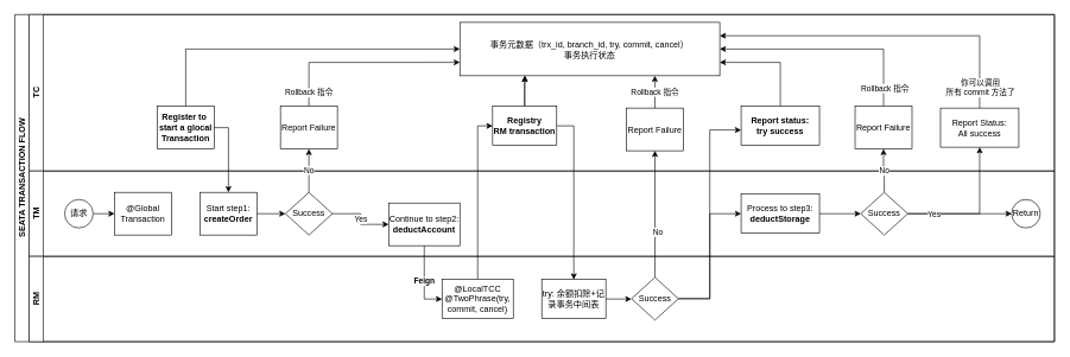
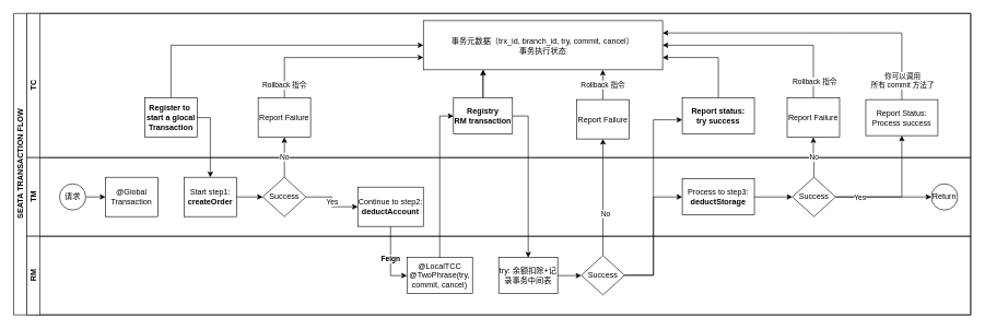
  <mxCell id="0" />
  <mxCell id="1" parent="0" />
  <mxCell id="2" value="SEATA TRANSACTION FLOW" style="swimlane;html=1;childLayout=stackLayout;resizeParent=1;resizeParentMax=0;horizontal=0;startSize=20;horizontalStack=0;" parent="1" vertex="1"><mxGeometry x="20" y="20" width="1460" height="460" as="geometry" /></mxCell>
  <mxCell id="3" value="TC" style="swimlane;html=1;startSize=20;horizontal=0;" parent="2" vertex="1"><mxGeometry x="20" width="1440" height="220" as="geometry" /></mxCell>
  <mxCell id="4" style="edgeStyle=orthogonalEdgeStyle;rounded=0;orthogonalLoop=1;jettySize=auto;html=1;exitX=0.5;exitY=0;exitDx=0;exitDy=0;entryX=0.5;entryY=1;entryDx=0;entryDy=0;" edge="1" parent="3" source="5" target="21"><mxGeometry relative="1" as="geometry" /></mxCell>
  <mxCell id="5" value="Register to&amp;nbsp;&lt;br&gt;start a glocal&lt;br&gt;Transaction" style="rounded=0;whiteSpace=wrap;html=1;fontFamily=Helvetica;fontSize=12;fontColor=#000000;align=center;fontStyle=1" parent="3" vertex="1"><mxGeometry x="180" y="129" width="80" height="60" as="geometry" /></mxCell>
  <mxCell id="6" value="Rollback 指令" style="edgeStyle=orthogonalEdgeStyle;rounded=0;orthogonalLoop=1;jettySize=auto;html=1;exitX=0.5;exitY=0;exitDx=0;exitDy=0;entryX=0.75;entryY=1;entryDx=0;entryDy=0;" edge="1" parent="3" source="7" target="21"><mxGeometry x="-0.861" relative="1" as="geometry"><mxPoint as="offset" /></mxGeometry></mxCell>
  <mxCell id="7" value="Report Failure" style="rounded=0;whiteSpace=wrap;html=1;fontFamily=Helvetica;fontSize=12;fontColor=#000000;align=center;" parent="3" vertex="1"><mxGeometry x="353" y="129" width="80" height="60" as="geometry" /></mxCell>
  <mxCell id="8" style="edgeStyle=orthogonalEdgeStyle;rounded=0;orthogonalLoop=1;jettySize=auto;html=1;exitX=0;exitY=0.5;exitDx=0;exitDy=0;entryX=1;entryY=0.75;entryDx=0;entryDy=0;" edge="1" parent="3" source="10" target="21"><mxGeometry relative="1" as="geometry" /></mxCell>
  <mxCell id="9" style="edgeStyle=orthogonalEdgeStyle;rounded=0;orthogonalLoop=1;jettySize=auto;html=1;exitX=0;exitY=0.5;exitDx=0;exitDy=0;entryX=1;entryY=0.75;entryDx=0;entryDy=0;" edge="1" parent="3" source="10" target="21"><mxGeometry relative="1" as="geometry" /></mxCell>
  <mxCell id="10" value="Registry&lt;br&gt;RM transaction" style="rounded=0;whiteSpace=wrap;html=1;fontFamily=Helvetica;fontSize=12;fontColor=#000000;align=center;direction=south;fontStyle=1" parent="3" vertex="1"><mxGeometry x="651" y="129" width="90" height="55" as="geometry" /></mxCell>
  <mxCell id="11" style="edgeStyle=orthogonalEdgeStyle;rounded=0;orthogonalLoop=1;jettySize=auto;html=1;exitX=0;exitY=0.5;exitDx=0;exitDy=0;entryX=0.75;entryY=0;entryDx=0;entryDy=0;" edge="1" parent="3" source="12" target="21"><mxGeometry relative="1" as="geometry" /></mxCell>
  <mxCell id="12" value="Report status:&lt;br&gt;try success" style="rounded=0;whiteSpace=wrap;html=1;fontFamily=Helvetica;fontSize=12;fontColor=#000000;align=center;direction=south;fontStyle=1" parent="3" vertex="1"><mxGeometry x="1000" y="129" width="110" height="55" as="geometry" /></mxCell>
  <mxCell id="13" value="Rollback 指令" style="edgeStyle=orthogonalEdgeStyle;rounded=0;orthogonalLoop=1;jettySize=auto;html=1;exitX=0.5;exitY=0;exitDx=0;exitDy=0;entryX=1;entryY=0.25;entryDx=0;entryDy=0;" edge="1" parent="3" source="14" target="21"><mxGeometry relative="1" as="geometry" /></mxCell>
  <mxCell id="14" value="Report Failure" style="rounded=0;whiteSpace=wrap;html=1;fontFamily=Helvetica;fontSize=12;fontColor=#000000;align=center;" parent="3" vertex="1"><mxGeometry x="839" y="131.5" width="80" height="60" as="geometry" /></mxCell>
  <mxCell id="15" style="edgeStyle=orthogonalEdgeStyle;rounded=0;orthogonalLoop=1;jettySize=auto;html=1;exitX=0.5;exitY=0;exitDx=0;exitDy=0;entryX=0.5;entryY=0;entryDx=0;entryDy=0;" edge="1" parent="3" source="17" target="21"><mxGeometry relative="1" as="geometry" /></mxCell>
  <mxCell id="16" value="Rollback 指令" style="edgeLabel;html=1;align=center;verticalAlign=middle;resizable=0;points=[];" vertex="1" connectable="0" parent="15"><mxGeometry x="-0.648" relative="1" as="geometry"><mxPoint x="1" y="29" as="offset" /></mxGeometry></mxCell>
  <mxCell id="17" value="Report Failure" style="rounded=0;whiteSpace=wrap;html=1;fontFamily=Helvetica;fontSize=12;fontColor=#000000;align=center;" parent="3" vertex="1"><mxGeometry x="1160" y="129" width="80" height="60" as="geometry" /></mxCell>
  <mxCell id="18" style="edgeStyle=orthogonalEdgeStyle;rounded=0;orthogonalLoop=1;jettySize=auto;html=1;exitX=0;exitY=0.5;exitDx=0;exitDy=0;entryX=0.25;entryY=0;entryDx=0;entryDy=0;" edge="1" parent="3" source="20" target="21"><mxGeometry relative="1" as="geometry" /></mxCell>
  <mxCell id="19" value="你可以调用&lt;br&gt;所有 commit 方法了" style="edgeLabel;html=1;align=center;verticalAlign=middle;resizable=0;points=[];" vertex="1" connectable="0" parent="18"><mxGeometry x="-0.835" y="4" relative="1" as="geometry"><mxPoint x="4" y="10" as="offset" /></mxGeometry></mxCell>
- <mxCell id="20" value="Report Status:&lt;br&gt;All success" style="rounded=0;whiteSpace=wrap;html=1;fontFamily=Helvetica;fontSize=12;fontColor=#000000;align=center;direction=south;" parent="3" vertex="1"><mxGeometry x="1280" y="131.5" width="110" height="55" as="geometry" /></mxCell>
+ <mxCell id="20" value="Report Status:&lt;br&gt;Process success" style="rounded=0;whiteSpace=wrap;html=1;fontFamily=Helvetica;fontSize=12;fontColor=#000000;align=center;direction=south;" parent="3" vertex="1"><mxGeometry x="1280" y="131.5" width="110" height="55" as="geometry" /></mxCell>
  <mxCell id="21" value="事务元数据（trx_id, branch_id, try, commit, cancel）&lt;br&gt;事务执行状态" style="rounded=0;whiteSpace=wrap;html=1;fontFamily=Helvetica;fontSize=12;fontColor=#000000;align=center;direction=south;" vertex="1" parent="3"><mxGeometry x="605" y="11" width="365" height="75" as="geometry" /></mxCell>
  <mxCell id="22" value="TM" style="swimlane;html=1;startSize=20;horizontal=0;" parent="2" vertex="1"><mxGeometry x="20" y="220" width="1440" height="120" as="geometry" /></mxCell>
  <mxCell id="23" value="@Global&lt;br&gt;Transaction" style="rounded=0;whiteSpace=wrap;html=1;fontFamily=Helvetica;fontSize=12;fontColor=#000000;align=center;" parent="22" vertex="1"><mxGeometry x="120" y="30" width="80" height="60" as="geometry" /></mxCell>
  <mxCell id="24" style="edgeStyle=orthogonalEdgeStyle;rounded=0;orthogonalLoop=1;jettySize=auto;html=1;exitX=1;exitY=0.5;exitDx=0;exitDy=0;entryX=0;entryY=0.5;entryDx=0;entryDy=0;" edge="1" parent="22" source="25" target="23"><mxGeometry relative="1" as="geometry" /></mxCell>
  <mxCell id="25" value="请求" style="ellipse;whiteSpace=wrap;html=1;" parent="22" vertex="1"><mxGeometry x="50" y="40" width="40" height="40" as="geometry" /></mxCell>
  <mxCell id="26" style="edgeStyle=orthogonalEdgeStyle;rounded=0;orthogonalLoop=1;jettySize=auto;html=1;exitX=1;exitY=0.5;exitDx=0;exitDy=0;entryX=0;entryY=0.5;entryDx=0;entryDy=0;" parent="22" source="27" target="29" edge="1"><mxGeometry relative="1" as="geometry" /></mxCell>
  <mxCell id="27" value="Start step1:&lt;br&gt;&lt;b&gt;createOrder&lt;/b&gt;" style="rounded=0;whiteSpace=wrap;html=1;fontFamily=Helvetica;fontSize=12;fontColor=#000000;align=center;" parent="22" vertex="1"><mxGeometry x="240" y="30" width="80" height="60" as="geometry" /></mxCell>
  <mxCell id="28" value="Yes" style="edgeStyle=orthogonalEdgeStyle;rounded=0;orthogonalLoop=1;jettySize=auto;html=1;exitX=1;exitY=0.5;exitDx=0;exitDy=0;entryX=0;entryY=0.5;entryDx=0;entryDy=0;" parent="22" source="29" target="30" edge="1"><mxGeometry relative="1" as="geometry" /></mxCell>
  <mxCell id="29" value="Success" style="rhombus;whiteSpace=wrap;html=1;fontFamily=Helvetica;fontSize=12;fontColor=#000000;align=center;" parent="22" vertex="1"><mxGeometry x="360" y="30" width="66" height="60" as="geometry" /></mxCell>
  <mxCell id="30" value="Continue to step2:&lt;br&gt;&lt;b&gt;deductAccount&lt;/b&gt;" style="rounded=0;whiteSpace=wrap;html=1;fontFamily=Helvetica;fontSize=12;fontColor=#000000;align=center;" parent="22" vertex="1"><mxGeometry x="505" y="45" width="100" height="60" as="geometry" /></mxCell>
  <mxCell id="31" style="edgeStyle=orthogonalEdgeStyle;rounded=0;orthogonalLoop=1;jettySize=auto;html=1;exitX=0.5;exitY=0;exitDx=0;exitDy=0;entryX=0;entryY=0.5;entryDx=0;entryDy=0;" parent="22" source="32" target="34" edge="1"><mxGeometry relative="1" as="geometry" /></mxCell>
  <mxCell id="32" value="Process to step3:&lt;br&gt;&lt;b&gt;deductStorage&lt;/b&gt;" style="rounded=0;whiteSpace=wrap;html=1;fontFamily=Helvetica;fontSize=12;fontColor=#000000;align=center;direction=south;" parent="22" vertex="1"><mxGeometry x="1000" y="32.5" width="110" height="55" as="geometry" /></mxCell>
  <mxCell id="33" style="edgeStyle=orthogonalEdgeStyle;rounded=0;orthogonalLoop=1;jettySize=auto;html=1;exitX=1;exitY=0.5;exitDx=0;exitDy=0;entryX=0;entryY=0.5;entryDx=0;entryDy=0;" edge="1" parent="22" source="34" target="35"><mxGeometry relative="1" as="geometry" /></mxCell>
  <mxCell id="34" value="Success" style="rhombus;whiteSpace=wrap;html=1;fontFamily=Helvetica;fontSize=12;fontColor=#000000;align=center;" parent="22" vertex="1"><mxGeometry x="1168" y="30" width="66" height="60" as="geometry" /></mxCell>
  <mxCell id="35" value="Return" style="ellipse;whiteSpace=wrap;html=1;" vertex="1" parent="22"><mxGeometry x="1380" y="40" width="40" height="40" as="geometry" /></mxCell>
  <mxCell id="36" value="No" style="edgeStyle=orthogonalEdgeStyle;rounded=0;orthogonalLoop=1;jettySize=auto;html=1;exitX=0.5;exitY=0;exitDx=0;exitDy=0;entryX=0.5;entryY=1;entryDx=0;entryDy=0;" parent="2" source="29" target="7" edge="1"><mxGeometry relative="1" as="geometry" /></mxCell>
  <mxCell id="37" value="Feign" style="edgeStyle=orthogonalEdgeStyle;rounded=0;orthogonalLoop=1;jettySize=auto;html=1;exitX=0.5;exitY=1;exitDx=0;exitDy=0;entryX=0.5;entryY=1;entryDx=0;entryDy=0;fontStyle=1" parent="2" source="30" target="49" edge="1"><mxGeometry relative="1" as="geometry" /></mxCell>
  <mxCell id="38" style="edgeStyle=orthogonalEdgeStyle;rounded=0;orthogonalLoop=1;jettySize=auto;html=1;exitX=1;exitY=0.5;exitDx=0;exitDy=0;entryX=0.5;entryY=0;entryDx=0;entryDy=0;" parent="2" source="5" target="27" edge="1"><mxGeometry relative="1" as="geometry"><mxPoint x="260" y="60" as="targetPoint" /></mxGeometry></mxCell>
  <mxCell id="39" style="edgeStyle=orthogonalEdgeStyle;rounded=0;orthogonalLoop=1;jettySize=auto;html=1;exitX=0.5;exitY=0;exitDx=0;exitDy=0;entryX=0;entryY=0.5;entryDx=0;entryDy=0;" parent="2" source="10" target="51" edge="1"><mxGeometry relative="1" as="geometry"><mxPoint x="740" y="270" as="targetPoint" /><mxPoint x="740" y="92.5" as="sourcePoint" /></mxGeometry></mxCell>
  <mxCell id="40" style="edgeStyle=orthogonalEdgeStyle;rounded=0;orthogonalLoop=1;jettySize=auto;html=1;exitX=0;exitY=0.5;exitDx=0;exitDy=0;entryX=0.5;entryY=1;entryDx=0;entryDy=0;" parent="2" source="49" target="10" edge="1"><mxGeometry relative="1" as="geometry" /></mxCell>
  <mxCell id="41" value="No" style="edgeStyle=orthogonalEdgeStyle;rounded=0;orthogonalLoop=1;jettySize=auto;html=1;exitX=0.5;exitY=0;exitDx=0;exitDy=0;entryX=0.5;entryY=1;entryDx=0;entryDy=0;" parent="2" source="34" target="17" edge="1"><mxGeometry relative="1" as="geometry" /></mxCell>
  <mxCell id="42" style="edgeStyle=orthogonalEdgeStyle;rounded=0;orthogonalLoop=1;jettySize=auto;html=1;exitX=1;exitY=0.5;exitDx=0;exitDy=0;entryX=1;entryY=0.5;entryDx=0;entryDy=0;" parent="2" source="34" target="20" edge="1"><mxGeometry relative="1" as="geometry" /></mxCell>
  <mxCell id="43" value="Yes" style="edgeLabel;html=1;align=center;verticalAlign=middle;resizable=0;points=[];" vertex="1" connectable="0" parent="42"><mxGeometry x="-0.628" relative="1" as="geometry"><mxPoint as="offset" /></mxGeometry></mxCell>
  <mxCell id="44" style="edgeStyle=orthogonalEdgeStyle;rounded=0;orthogonalLoop=1;jettySize=auto;html=1;exitX=0.5;exitY=0;exitDx=0;exitDy=0;entryX=0.5;entryY=1;entryDx=0;entryDy=0;" parent="2" source="52" target="14" edge="1"><mxGeometry relative="1" as="geometry"><mxPoint x="903" y="90" as="targetPoint" /></mxGeometry></mxCell>
  <mxCell id="45" value="No" style="edgeLabel;html=1;align=center;verticalAlign=middle;resizable=0;points=[];" parent="44" vertex="1" connectable="0"><mxGeometry x="-0.286" y="-3" relative="1" as="geometry"><mxPoint as="offset" /></mxGeometry></mxCell>
  <mxCell id="46" style="edgeStyle=orthogonalEdgeStyle;rounded=0;orthogonalLoop=1;jettySize=auto;html=1;exitX=1;exitY=0.5;exitDx=0;exitDy=0;entryX=0.5;entryY=1;entryDx=0;entryDy=0;" parent="2" source="52" target="32" edge="1"><mxGeometry relative="1" as="geometry" /></mxCell>
  <mxCell id="47" style="edgeStyle=orthogonalEdgeStyle;rounded=0;orthogonalLoop=1;jettySize=auto;html=1;exitX=1;exitY=0.5;exitDx=0;exitDy=0;entryX=0.606;entryY=1;entryDx=0;entryDy=0;entryPerimeter=0;" parent="2" source="52" target="12" edge="1"><mxGeometry relative="1" as="geometry" /></mxCell>
  <mxCell id="48" value="RM" style="swimlane;html=1;startSize=20;horizontal=0;" parent="2" vertex="1"><mxGeometry x="20" y="340" width="1440" height="120" as="geometry" /></mxCell>
  <mxCell id="49" value="@LocalTCC&lt;br&gt;@TwoPhrase(try, commit, cancel)" style="rounded=0;whiteSpace=wrap;html=1;fontFamily=Helvetica;fontSize=12;fontColor=#000000;align=center;direction=south;" parent="48" vertex="1"><mxGeometry x="580" y="32.5" width="100" height="55" as="geometry" /></mxCell>
  <mxCell id="50" style="edgeStyle=orthogonalEdgeStyle;rounded=0;orthogonalLoop=1;jettySize=auto;html=1;exitX=0.5;exitY=0;exitDx=0;exitDy=0;entryX=0;entryY=0.5;entryDx=0;entryDy=0;" edge="1" parent="48" source="51" target="52"><mxGeometry relative="1" as="geometry" /></mxCell>
  <mxCell id="51" value="try: 余额扣除+记录事务中间表" style="rounded=0;whiteSpace=wrap;html=1;fontFamily=Helvetica;fontSize=12;fontColor=#000000;align=center;direction=south;" parent="48" vertex="1"><mxGeometry x="720" y="32.5" width="90" height="55" as="geometry" /></mxCell>
  <mxCell id="52" value="Success" style="rhombus;whiteSpace=wrap;html=1;fontFamily=Helvetica;fontSize=12;fontColor=#000000;align=center;" parent="48" vertex="1"><mxGeometry x="846" y="29.5" width="66" height="60" as="geometry" /></mxCell>
